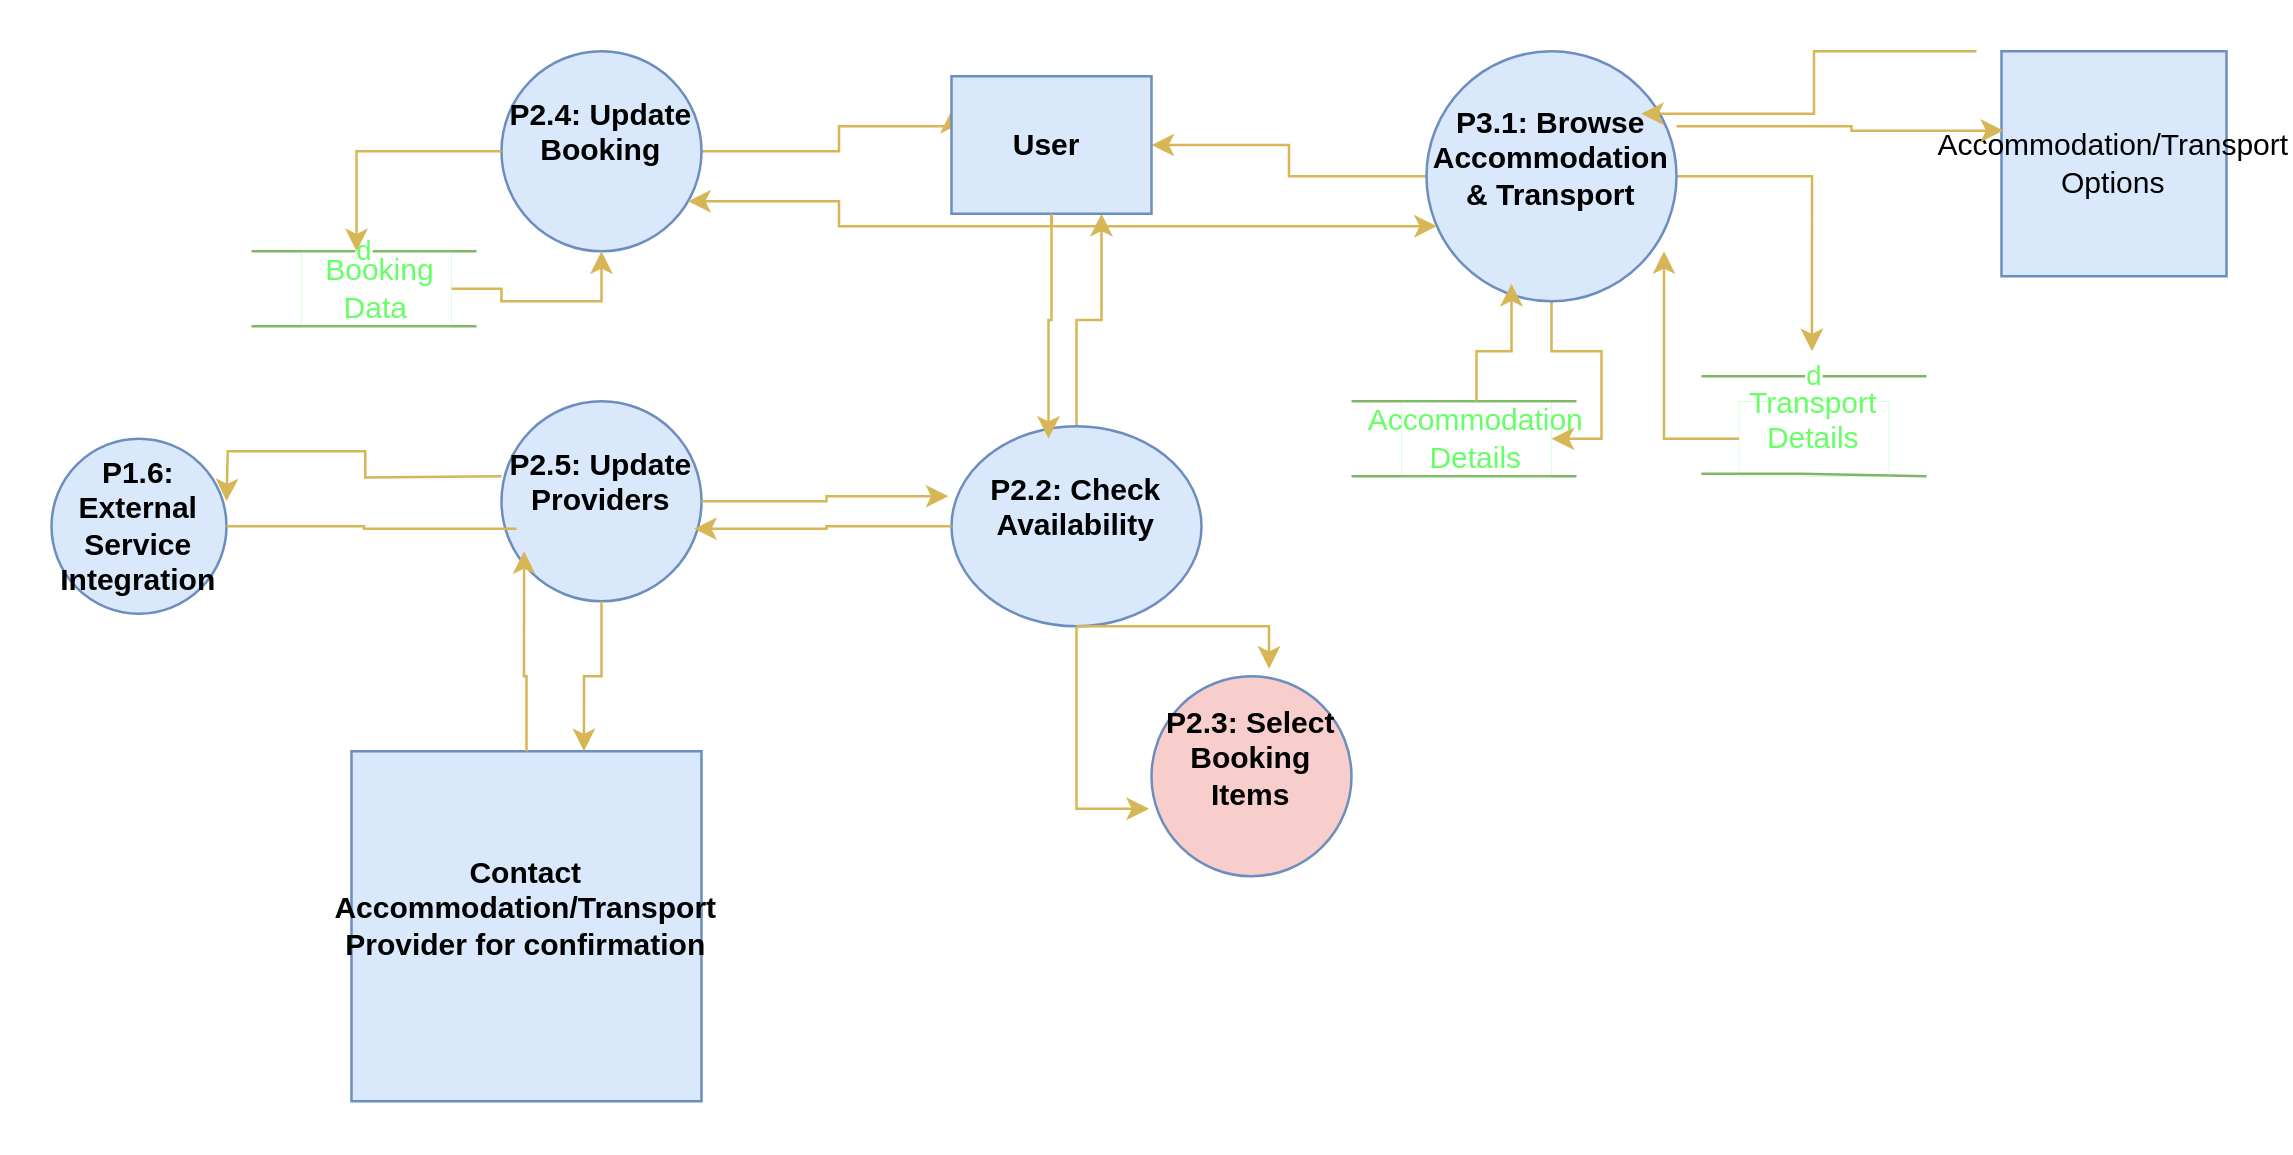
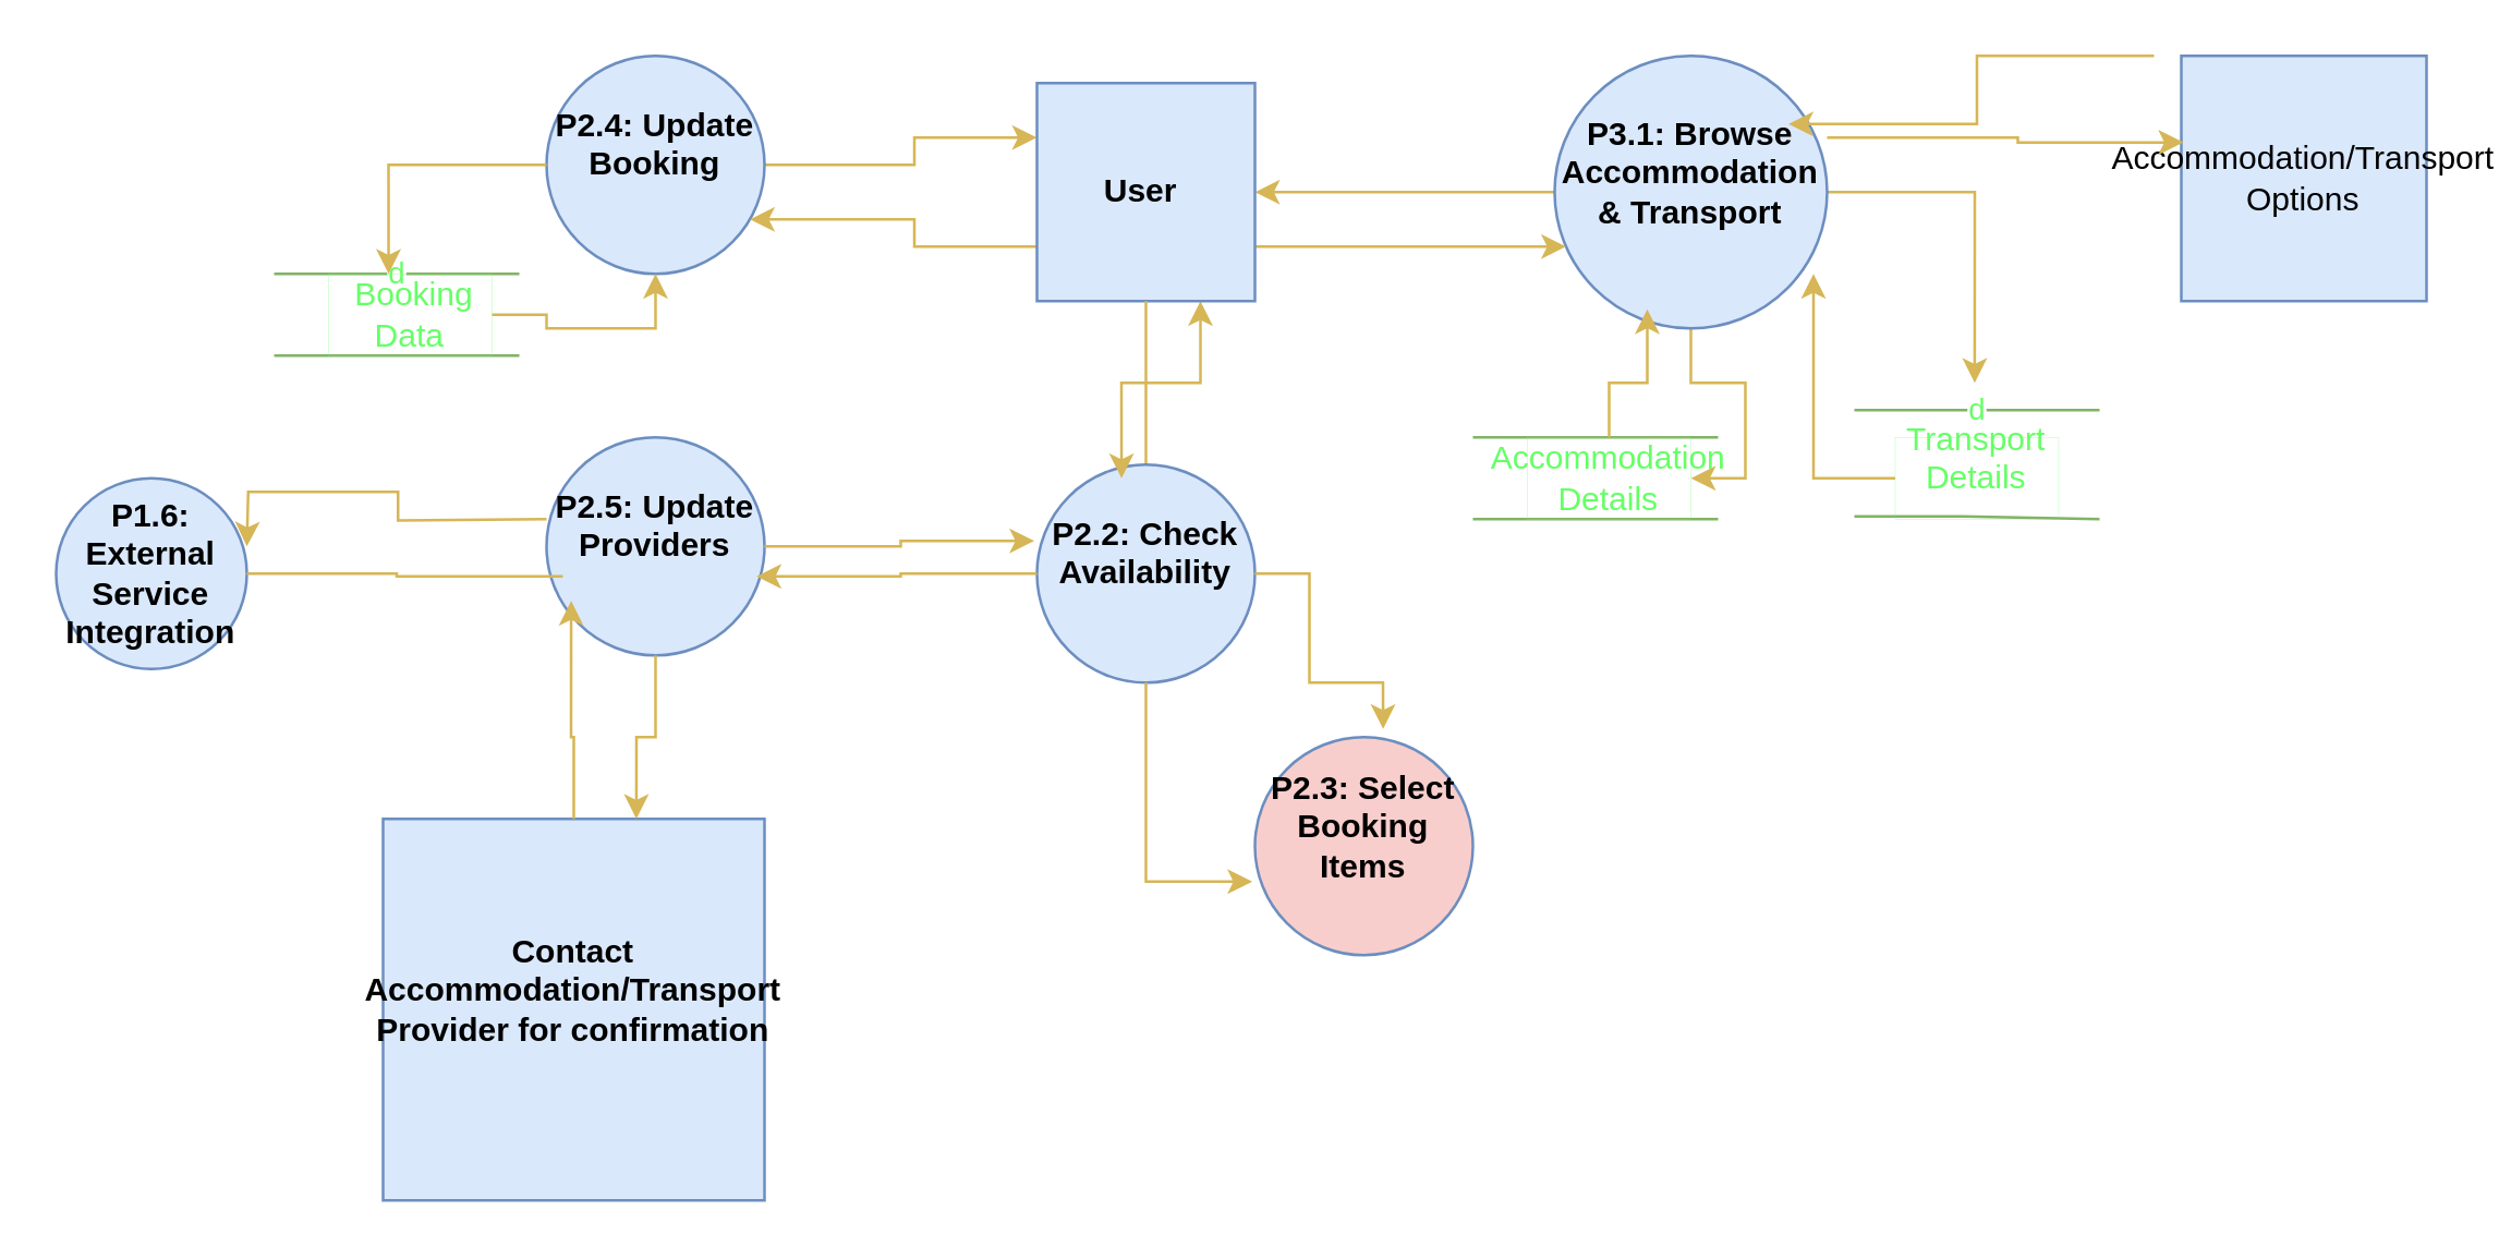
  <mxCell id="0" />
  <mxCell id="1" parent="0" />
  <mxCell id="2" style="edgeStyle=orthogonalEdgeStyle;rounded=0;orthogonalLoop=1;jettySize=auto;html=1;entryX=1;entryY=0.5;entryDx=0;entryDy=0;fillColor=#fff2cc;strokeColor=#d6b656;" edge="1" parent="1" source="5" target="21"><mxGeometry relative="1" as="geometry" /></mxCell>
  <mxCell id="3" style="edgeStyle=orthogonalEdgeStyle;rounded=0;orthogonalLoop=1;jettySize=auto;html=1;fillColor=#fff2cc;strokeColor=#d6b656;" edge="1" parent="1"><mxGeometry relative="1" as="geometry"><mxPoint x="664.996" y="70" as="sourcePoint" /><mxPoint x="724.17" y="140" as="targetPoint" /><Array as="points"><mxPoint x="724.17" y="70" /></Array></mxGeometry></mxCell>
  <mxCell id="4" style="edgeStyle=orthogonalEdgeStyle;rounded=0;orthogonalLoop=1;jettySize=auto;html=1;entryX=1;entryY=0.5;entryDx=0;entryDy=0;fillColor=#fff2cc;strokeColor=#d6b656;" edge="1" parent="1" source="5" target="15"><mxGeometry relative="1" as="geometry" /></mxCell>
  <mxCell id="5" value="&#10;P3.1: Browse Accommodation &amp;amp; Transport&#10;&#10;" style="ellipse;whiteSpace=wrap;html=1;aspect=fixed;fillColor=#dae8fc;strokeColor=#6c8ebf;fontStyle=1" vertex="1" parent="1"><mxGeometry x="570" y="20" width="100" height="100" as="geometry" /></mxCell>
  <mxCell id="6" style="edgeStyle=orthogonalEdgeStyle;rounded=0;orthogonalLoop=1;jettySize=auto;html=1;entryX=0;entryY=0.25;entryDx=0;entryDy=0;fillColor=#fff2cc;strokeColor=#d6b656;" edge="1" parent="1" source="7" target="15"><mxGeometry relative="1" as="geometry"><Array as="points"><mxPoint x="335" y="60" /><mxPoint x="335" y="50" /></Array></mxGeometry></mxCell>
  <mxCell id="7" value="&#10;P2.4: Update Booking&#10;&#10;" style="ellipse;whiteSpace=wrap;html=1;aspect=fixed;fillColor=#dae8fc;strokeColor=#6c8ebf;fontStyle=1" vertex="1" parent="1"><mxGeometry x="200" y="20" width="80" height="80" as="geometry" /></mxCell>
  <mxCell id="8" style="edgeStyle=orthogonalEdgeStyle;rounded=0;orthogonalLoop=1;jettySize=auto;html=1;entryX=1;entryY=0.5;entryDx=0;entryDy=0;fillColor=#fff2cc;strokeColor=#d6b656;" edge="1" parent="1"><mxGeometry relative="1" as="geometry"><mxPoint x="200" y="190" as="sourcePoint" /><mxPoint x="90" y="200" as="targetPoint" /></mxGeometry></mxCell>
  <mxCell id="9" value="&#10;P2.5: Update Providers&#10;&#10;" style="ellipse;whiteSpace=wrap;html=1;aspect=fixed;fillColor=#dae8fc;strokeColor=#6c8ebf;fontStyle=1" vertex="1" parent="1"><mxGeometry x="200" y="160" width="80" height="80" as="geometry" /></mxCell>
  <mxCell id="10" value="&#10;P2.3: Select Booking Items&#10;&#10;" style="ellipse;whiteSpace=wrap;html=1;aspect=fixed;fillColor=#f8cecc;strokeColor=#6c8ebf;fontStyle=1;" vertex="1" parent="1"><mxGeometry x="460" y="270" width="80" height="80" as="geometry" /></mxCell>
  <mxCell id="11" style="edgeStyle=orthogonalEdgeStyle;rounded=0;orthogonalLoop=1;jettySize=auto;html=1;entryX=0.75;entryY=1;entryDx=0;entryDy=0;fillColor=#fff2cc;strokeColor=#d6b656;" edge="1" parent="1" source="12" target="15"><mxGeometry relative="1" as="geometry" /></mxCell>
- <mxCell id="12" value="&#10;P2.2: Check Availability&#10;&#10;" style="ellipse;whiteSpace=wrap;html=1;aspect=fixed;fillColor=#dae8fc;strokeColor=#6c8ebf;fontStyle=1" vertex="1" parent="1"><mxGeometry x="380" y="170" width="100" height="80" as="geometry" /></mxCell>
+ <mxCell id="12" value="&#10;P2.2: Check Availability&#10;&#10;" style="ellipse;whiteSpace=wrap;html=1;aspect=fixed;fillColor=#dae8fc;strokeColor=#6c8ebf;fontStyle=1" vertex="1" parent="1"><mxGeometry x="380" y="170" width="80" height="80" as="geometry" /></mxCell>
  <mxCell id="13" style="edgeStyle=orthogonalEdgeStyle;rounded=0;orthogonalLoop=1;jettySize=auto;html=1;fillColor=#fff2cc;strokeColor=#d6b656;" edge="1" parent="1" source="15" target="5"><mxGeometry relative="1" as="geometry"><Array as="points"><mxPoint x="530" y="90" /><mxPoint x="530" y="90" /></Array></mxGeometry></mxCell>
  <mxCell id="14" style="edgeStyle=orthogonalEdgeStyle;rounded=0;orthogonalLoop=1;jettySize=auto;html=1;fillColor=#fff2cc;strokeColor=#d6b656;" edge="1" parent="1" source="15" target="7"><mxGeometry relative="1" as="geometry"><Array as="points"><mxPoint x="335" y="90" /><mxPoint x="335" y="80" /></Array></mxGeometry></mxCell>
- <mxCell id="15" value="&lt;b&gt;User&amp;nbsp;&lt;/b&gt;" style="whiteSpace=wrap;html=1;aspect=fixed;fillColor=#dae8fc;strokeColor=#6c8ebf;" vertex="1" parent="1"><mxGeometry x="380" y="30" width="80" height="55" as="geometry" /></mxCell>
+ <mxCell id="15" value="&lt;b&gt;User&amp;nbsp;&lt;/b&gt;" style="whiteSpace=wrap;html=1;aspect=fixed;fillColor=#dae8fc;strokeColor=#6c8ebf;" vertex="1" parent="1"><mxGeometry x="380" y="30" width="80" height="80" as="geometry" /></mxCell>
  <mxCell id="16" style="edgeStyle=orthogonalEdgeStyle;rounded=0;orthogonalLoop=1;jettySize=auto;html=1;fillColor=#fff2cc;strokeColor=#d6b656;" edge="1" parent="1"><mxGeometry relative="1" as="geometry"><mxPoint x="790" y="20" as="sourcePoint" /><mxPoint x="655.826" y="45" as="targetPoint" /><Array as="points"><mxPoint x="725" y="20" /><mxPoint x="725" y="45" /></Array></mxGeometry></mxCell>
  <mxCell id="17" value="Accommodation/Transport Options" style="whiteSpace=wrap;html=1;aspect=fixed;fillColor=#dae8fc;strokeColor=#6c8ebf;" vertex="1" parent="1"><mxGeometry x="800" y="20" width="90" height="90" as="geometry" /></mxCell>
  <mxCell id="18" style="edgeStyle=orthogonalEdgeStyle;rounded=0;orthogonalLoop=1;jettySize=auto;html=1;entryX=0.008;entryY=0.575;entryDx=0;entryDy=0;entryPerimeter=0;fillColor=#fff2cc;strokeColor=#d6b656;" edge="1" parent="1"><mxGeometry relative="1" as="geometry"><mxPoint x="670" y="50" as="sourcePoint" /><mxPoint x="800.72" y="51.75" as="targetPoint" /><Array as="points"><mxPoint x="740" y="50" /><mxPoint x="740" y="52" /></Array></mxGeometry></mxCell>
  <mxCell id="19" value="" style="endArrow=none;html=1;rounded=0;fontColor=#66FF66;fillColor=#d5e8d4;strokeColor=#82b366;" edge="1" parent="1"><mxGeometry width="50" height="50" relative="1" as="geometry"><mxPoint x="540" y="160" as="sourcePoint" /><mxPoint x="630" y="160" as="targetPoint" /></mxGeometry></mxCell>
  <mxCell id="20" value="" style="endArrow=none;html=1;rounded=0;fontColor=#66FF66;fillColor=#d5e8d4;strokeColor=#82b366;" edge="1" parent="1"><mxGeometry width="50" height="50" relative="1" as="geometry"><mxPoint x="540" y="190" as="sourcePoint" /><mxPoint x="630" y="190" as="targetPoint" /></mxGeometry></mxCell>
  <mxCell id="21" value="Accommodation Details" style="text;html=1;align=center;verticalAlign=middle;whiteSpace=wrap;rounded=0;strokeWidth=0;fillColor=none;strokeColor=#66FF66;fontColor=#66FF66;" vertex="1" parent="1"><mxGeometry x="560" y="160" width="60" height="30" as="geometry" /></mxCell>
  <mxCell id="22" style="edgeStyle=orthogonalEdgeStyle;rounded=0;orthogonalLoop=1;jettySize=auto;html=1;entryX=0.34;entryY=0.93;entryDx=0;entryDy=0;entryPerimeter=0;fillColor=#fff2cc;strokeColor=#d6b656;" edge="1" parent="1" source="21" target="5"><mxGeometry relative="1" as="geometry" /></mxCell>
  <mxCell id="23" value="d" style="endArrow=none;html=1;rounded=0;fontColor=#66FF66;fillColor=#d5e8d4;strokeColor=#82b366;" edge="1" parent="1"><mxGeometry width="50" height="50" relative="1" as="geometry"><mxPoint x="680" y="150" as="sourcePoint" /><mxPoint x="770" y="150" as="targetPoint" /></mxGeometry></mxCell>
  <mxCell id="24" value="" style="endArrow=none;html=1;rounded=0;fontColor=#66FF66;fillColor=#d5e8d4;strokeColor=#82b366;" edge="1" parent="1"><mxGeometry width="50" height="50" relative="1" as="geometry"><mxPoint x="680" y="189" as="sourcePoint" /><mxPoint x="770" y="190" as="targetPoint" /><Array as="points"><mxPoint x="720" y="189" /></Array></mxGeometry></mxCell>
  <mxCell id="25" value="&#10;Transport Details&#10;&#10;" style="text;html=1;align=center;verticalAlign=middle;whiteSpace=wrap;rounded=0;strokeWidth=0;fillColor=none;strokeColor=#66FF66;fontColor=#66FF66;" vertex="1" parent="1"><mxGeometry x="695" y="160" width="60" height="30" as="geometry" /></mxCell>
  <mxCell id="26" style="edgeStyle=orthogonalEdgeStyle;rounded=0;orthogonalLoop=1;jettySize=auto;html=1;entryX=0.95;entryY=0.8;entryDx=0;entryDy=0;entryPerimeter=0;fillColor=#fff2cc;strokeColor=#d6b656;" edge="1" parent="1" source="25" target="5"><mxGeometry relative="1" as="geometry" /></mxCell>
  <mxCell id="27" style="edgeStyle=orthogonalEdgeStyle;rounded=0;orthogonalLoop=1;jettySize=auto;html=1;entryX=0.388;entryY=0.063;entryDx=0;entryDy=0;entryPerimeter=0;fillColor=#fff2cc;strokeColor=#d6b656;" edge="1" parent="1" source="15" target="12"><mxGeometry relative="1" as="geometry" /></mxCell>
  <mxCell id="28" style="edgeStyle=orthogonalEdgeStyle;rounded=0;orthogonalLoop=1;jettySize=auto;html=1;entryX=-0.012;entryY=0.663;entryDx=0;entryDy=0;entryPerimeter=0;fillColor=#fff2cc;strokeColor=#d6b656;" edge="1" parent="1" source="12" target="10"><mxGeometry relative="1" as="geometry" /></mxCell>
  <mxCell id="29" style="edgeStyle=orthogonalEdgeStyle;rounded=0;orthogonalLoop=1;jettySize=auto;html=1;entryX=0.963;entryY=0.638;entryDx=0;entryDy=0;entryPerimeter=0;fillColor=#fff2cc;strokeColor=#d6b656;" edge="1" parent="1" source="12" target="9"><mxGeometry relative="1" as="geometry" /></mxCell>
  <mxCell id="30" value="&#10;Contact Accommodation/Transport Provider for confirmation&#10;&#10;" style="whiteSpace=wrap;html=1;aspect=fixed;fillColor=#dae8fc;strokeColor=#6c8ebf;fontStyle=1" vertex="1" parent="1"><mxGeometry x="140" y="300" width="140" height="140" as="geometry" /></mxCell>
  <mxCell id="31" style="edgeStyle=orthogonalEdgeStyle;rounded=0;orthogonalLoop=1;jettySize=auto;html=1;entryX=0.664;entryY=0;entryDx=0;entryDy=0;entryPerimeter=0;fillColor=#fff2cc;strokeColor=#d6b656;" edge="1" parent="1" source="9" target="30"><mxGeometry relative="1" as="geometry" /></mxCell>
  <mxCell id="32" style="edgeStyle=orthogonalEdgeStyle;rounded=0;orthogonalLoop=1;jettySize=auto;html=1;entryX=0.113;entryY=0.75;entryDx=0;entryDy=0;entryPerimeter=0;fillColor=#fff2cc;strokeColor=#d6b656;" edge="1" parent="1" source="30" target="9"><mxGeometry relative="1" as="geometry" /></mxCell>
  <mxCell id="33" style="edgeStyle=orthogonalEdgeStyle;rounded=0;orthogonalLoop=1;jettySize=auto;html=1;entryX=-0.012;entryY=0.35;entryDx=0;entryDy=0;entryPerimeter=0;fillColor=#fff2cc;strokeColor=#d6b656;" edge="1" parent="1" source="9" target="12"><mxGeometry relative="1" as="geometry" /></mxCell>
  <mxCell id="34" style="edgeStyle=orthogonalEdgeStyle;rounded=0;orthogonalLoop=1;jettySize=auto;html=1;entryX=0.588;entryY=-0.037;entryDx=0;entryDy=0;entryPerimeter=0;fillColor=#fff2cc;strokeColor=#d6b656;" edge="1" parent="1" source="12" target="10"><mxGeometry relative="1" as="geometry"><Array as="points"><mxPoint x="480" y="210" /><mxPoint x="480" y="250" /><mxPoint x="507" y="250" /></Array></mxGeometry></mxCell>
  <mxCell id="35" value="d" style="endArrow=none;html=1;rounded=0;fontColor=#66FF66;fillColor=#d5e8d4;strokeColor=#82b366;" edge="1" parent="1"><mxGeometry width="50" height="50" relative="1" as="geometry"><mxPoint x="100" y="100" as="sourcePoint" /><mxPoint x="190" y="100" as="targetPoint" /></mxGeometry></mxCell>
  <mxCell id="36" value="" style="endArrow=none;html=1;rounded=0;fontColor=#66FF66;fillColor=#d5e8d4;strokeColor=#82b366;" edge="1" parent="1"><mxGeometry width="50" height="50" relative="1" as="geometry"><mxPoint x="100" y="130" as="sourcePoint" /><mxPoint x="190" y="130" as="targetPoint" /></mxGeometry></mxCell>
  <mxCell id="37" style="edgeStyle=orthogonalEdgeStyle;rounded=0;orthogonalLoop=1;jettySize=auto;html=1;entryX=0.5;entryY=1;entryDx=0;entryDy=0;fillColor=#fff2cc;strokeColor=#d6b656;" edge="1" parent="1" source="38" target="7"><mxGeometry relative="1" as="geometry" /></mxCell>
  <mxCell id="38" value="&amp;nbsp;Booking Data" style="text;html=1;align=center;verticalAlign=middle;whiteSpace=wrap;rounded=0;strokeWidth=0;fillColor=none;strokeColor=#66FF66;fontColor=#66FF66;" vertex="1" parent="1"><mxGeometry x="120" y="100" width="60" height="30" as="geometry" /></mxCell>
  <mxCell id="39" style="edgeStyle=orthogonalEdgeStyle;rounded=0;orthogonalLoop=1;jettySize=auto;html=1;entryX=0.367;entryY=0;entryDx=0;entryDy=0;entryPerimeter=0;fillColor=#fff2cc;strokeColor=#d6b656;" edge="1" parent="1" source="7" target="38"><mxGeometry relative="1" as="geometry" /></mxCell>
  <mxCell id="40" value="&lt;b&gt;P1.6: External Service Integration&lt;/b&gt;" style="ellipse;whiteSpace=wrap;html=1;aspect=fixed;fillColor=#dae8fc;strokeColor=#6c8ebf;" vertex="1" parent="1"><mxGeometry x="20" y="175" width="70" height="70" as="geometry" /></mxCell>
  <mxCell id="41" style="edgeStyle=orthogonalEdgeStyle;rounded=0;orthogonalLoop=1;jettySize=auto;html=1;entryX=0.075;entryY=0.638;entryDx=0;entryDy=0;entryPerimeter=0;fillColor=#fff2cc;strokeColor=#d6b656;endArrow=none;" edge="1" parent="1" source="40" target="9"><mxGeometry relative="1" as="geometry" /></mxCell>
